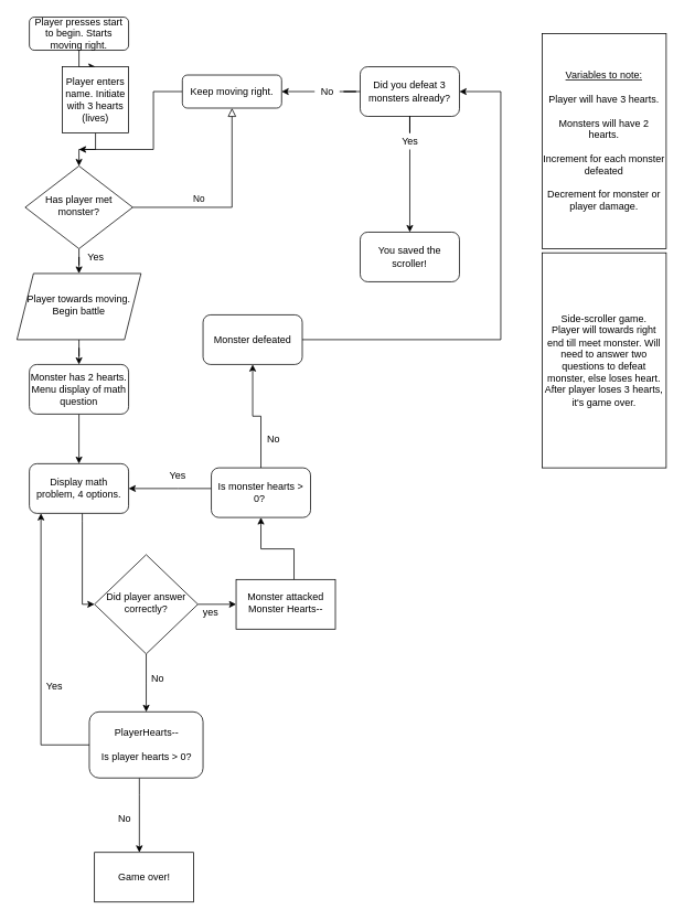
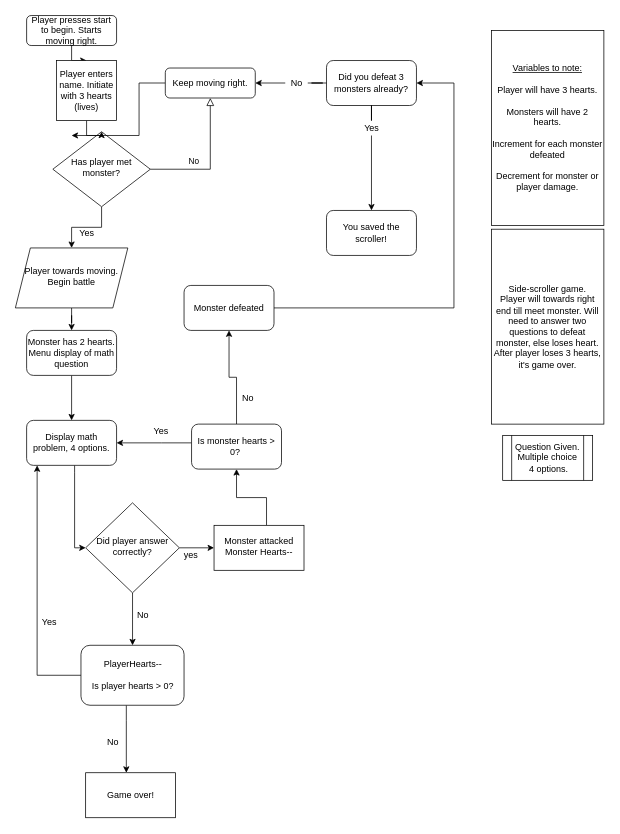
  <mxCell id="0" />
  <mxCell id="1" parent="0" />
  <mxCell id="2" value="" style="edgeStyle=orthogonalEdgeStyle;rounded=0;orthogonalLoop=1;jettySize=auto;html=1;" edge="1" parent="1" source="3" target="16"><mxGeometry relative="1" as="geometry" /></mxCell>
  <mxCell id="3" value="Player presses start to begin. Starts moving right." style="rounded=1;whiteSpace=wrap;html=1;fontSize=12;glass=0;strokeWidth=1;shadow=0;" parent="1" vertex="1"><mxGeometry x="35" y="20" width="120" height="40" as="geometry" /></mxCell>
  <mxCell id="4" value="No" style="edgeStyle=orthogonalEdgeStyle;rounded=0;html=1;jettySize=auto;orthogonalLoop=1;fontSize=11;endArrow=block;endFill=0;endSize=8;strokeWidth=1;shadow=0;labelBackgroundColor=none;" parent="1" source="6" target="8" edge="1"><mxGeometry x="-0.333" y="10" relative="1" as="geometry"><mxPoint as="offset" /></mxGeometry></mxCell>
  <mxCell id="5" value="" style="edgeStyle=orthogonalEdgeStyle;rounded=0;orthogonalLoop=1;jettySize=auto;html=1;" edge="1" parent="1" source="6" target="41"><mxGeometry relative="1" as="geometry" /></mxCell>
- <mxCell id="6" value="Has player met monster?" style="rhombus;whiteSpace=wrap;html=1;shadow=0;fontFamily=Helvetica;fontSize=12;align=center;strokeWidth=1;spacing=6;spacingTop=-4;" parent="1" vertex="1"><mxGeometry x="30" y="200" width="130" height="100" as="geometry" /></mxCell>
+ <mxCell id="6" value="Has player met monster?" style="rhombus;whiteSpace=wrap;html=1;shadow=0;fontFamily=Helvetica;fontSize=12;align=center;strokeWidth=1;spacing=6;spacingTop=-4;" parent="1" vertex="1"><mxGeometry x="70" y="175" width="130" height="100" as="geometry" /></mxCell>
  <mxCell id="7" value="" style="edgeStyle=orthogonalEdgeStyle;rounded=0;orthogonalLoop=1;jettySize=auto;html=1;" edge="1" parent="1" source="8"><mxGeometry relative="1" as="geometry"><mxPoint x="95" y="180" as="targetPoint" /><Array as="points"><mxPoint x="185" y="110" /></Array></mxGeometry></mxCell>
  <mxCell id="8" value="Keep moving right." style="rounded=1;whiteSpace=wrap;html=1;fontSize=12;glass=0;strokeWidth=1;shadow=0;" parent="1" vertex="1"><mxGeometry x="220" y="90" width="120" height="40" as="geometry" /></mxCell>
  <mxCell id="9" value="" style="edgeStyle=orthogonalEdgeStyle;rounded=0;orthogonalLoop=1;jettySize=auto;html=1;" edge="1" parent="1" source="11" target="19"><mxGeometry relative="1" as="geometry" /></mxCell>
  <mxCell id="10" value="" style="edgeStyle=orthogonalEdgeStyle;rounded=0;orthogonalLoop=1;jettySize=auto;html=1;" edge="1" parent="1" source="11" target="44"><mxGeometry relative="1" as="geometry" /></mxCell>
  <mxCell id="11" value="Did player answer correctly?" style="rhombus;whiteSpace=wrap;html=1;shadow=0;fontFamily=Helvetica;fontSize=12;align=center;strokeWidth=1;spacing=6;spacingTop=-4;" parent="1" vertex="1"><mxGeometry x="113.75" y="670" width="125" height="120" as="geometry" /></mxCell>
  <mxCell id="12" value="" style="edgeStyle=orthogonalEdgeStyle;rounded=0;orthogonalLoop=1;jettySize=auto;html=1;" edge="1" parent="1" source="13" target="25"><mxGeometry relative="1" as="geometry" /></mxCell>
  <mxCell id="13" value="Monster has 2 hearts.&lt;br&gt;Menu display of math question" style="rounded=1;whiteSpace=wrap;html=1;" vertex="1" parent="1"><mxGeometry x="35" y="440" width="120" height="60" as="geometry" /></mxCell>
+ <mxCell id="14" value="Question Given.&lt;br&gt;Multiple choice&lt;br&gt;&amp;nbsp;4 options." style="shape=process;whiteSpace=wrap;html=1;backgroundOutline=1;" vertex="1" parent="1"><mxGeometry x="670" y="580" width="120" height="60" as="geometry" /></mxCell>
  <mxCell id="15" value="" style="edgeStyle=orthogonalEdgeStyle;rounded=0;orthogonalLoop=1;jettySize=auto;html=1;" edge="1" parent="1" source="16" target="6"><mxGeometry relative="1" as="geometry" /></mxCell>
  <mxCell id="16" value="Player enters name. Initiate with 3 hearts (lives)" style="whiteSpace=wrap;html=1;aspect=fixed;" vertex="1" parent="1"><mxGeometry x="75" y="80" width="80" height="80" as="geometry" /></mxCell>
  <mxCell id="17" value="" style="edgeStyle=orthogonalEdgeStyle;rounded=0;orthogonalLoop=1;jettySize=auto;html=1;" edge="1" parent="1" source="19" target="20"><mxGeometry relative="1" as="geometry"><Array as="points"><mxPoint x="168" y="960" /><mxPoint x="168" y="960" /></Array></mxGeometry></mxCell>
  <mxCell id="18" style="edgeStyle=orthogonalEdgeStyle;rounded=0;orthogonalLoop=1;jettySize=auto;html=1;entryX=0.117;entryY=1;entryDx=0;entryDy=0;entryPerimeter=0;" edge="1" parent="1" source="19" target="25"><mxGeometry relative="1" as="geometry"><Array as="points"><mxPoint x="49" y="900" /></Array></mxGeometry></mxCell>
  <mxCell id="19" value="PlayerHearts--&lt;br&gt;&lt;br&gt;Is player hearts &amp;gt; 0?" style="rounded=1;whiteSpace=wrap;html=1;" vertex="1" parent="1"><mxGeometry x="107.5" y="860" width="137.5" height="80" as="geometry" /></mxCell>
  <mxCell id="20" value="Game over!" style="rounded=0;whiteSpace=wrap;html=1;" vertex="1" parent="1"><mxGeometry x="113.75" y="1030" width="120" height="60" as="geometry" /></mxCell>
  <mxCell id="21" value="" style="edgeStyle=orthogonalEdgeStyle;rounded=0;orthogonalLoop=1;jettySize=auto;html=1;" edge="1" parent="1" source="23" target="26"><mxGeometry relative="1" as="geometry"><mxPoint x="315" y="480" as="targetPoint" /><Array as="points" /></mxGeometry></mxCell>
  <mxCell id="22" value="" style="edgeStyle=orthogonalEdgeStyle;rounded=0;orthogonalLoop=1;jettySize=auto;html=1;" edge="1" parent="1" source="23" target="25"><mxGeometry relative="1" as="geometry"><Array as="points"><mxPoint x="215" y="590" /><mxPoint x="215" y="590" /></Array></mxGeometry></mxCell>
  <mxCell id="23" value="Is monster hearts &amp;gt; 0?&amp;nbsp;" style="whiteSpace=wrap;html=1;rounded=1;shadow=0;strokeWidth=1;glass=0;" vertex="1" parent="1"><mxGeometry x="255" y="565" width="120" height="60" as="geometry" /></mxCell>
  <mxCell id="24" value="" style="edgeStyle=orthogonalEdgeStyle;rounded=0;orthogonalLoop=1;jettySize=auto;html=1;" edge="1" parent="1" source="25" target="11"><mxGeometry relative="1" as="geometry"><Array as="points"><mxPoint x="99" y="630" /><mxPoint x="99" y="630" /></Array></mxGeometry></mxCell>
  <mxCell id="25" value="Display math problem, 4 options." style="rounded=1;whiteSpace=wrap;html=1;" vertex="1" parent="1"><mxGeometry x="35" y="560" width="120" height="60" as="geometry" /></mxCell>
  <mxCell id="26" value="Monster defeated" style="whiteSpace=wrap;html=1;rounded=1;shadow=0;strokeWidth=1;glass=0;" vertex="1" parent="1"><mxGeometry x="245" y="380" width="120" height="60" as="geometry" /></mxCell>
  <mxCell id="27" value="" style="edgeStyle=elbowEdgeStyle;elbow=vertical;endArrow=classic;html=1;rounded=0;entryX=1;entryY=0.5;entryDx=0;entryDy=0;" edge="1" parent="1" source="26" target="33"><mxGeometry width="50" height="50" relative="1" as="geometry"><mxPoint x="405" y="670" as="sourcePoint" /><mxPoint x="495" y="171" as="targetPoint" /><Array as="points"><mxPoint x="605" y="150" /><mxPoint x="645" y="190" /><mxPoint x="645" y="180" /><mxPoint x="495" y="230" /><mxPoint x="415" y="685" /></Array></mxGeometry></mxCell>
  <mxCell id="28" value="No" style="text;html=1;align=center;verticalAlign=middle;resizable=0;points=[];autosize=1;strokeColor=none;fillColor=none;" vertex="1" parent="1"><mxGeometry x="135" y="980" width="30" height="20" as="geometry" /></mxCell>
  <mxCell id="29" value="No" style="text;html=1;align=center;verticalAlign=middle;resizable=0;points=[];autosize=1;strokeColor=none;fillColor=none;" vertex="1" parent="1"><mxGeometry x="175" y="810" width="30" height="20" as="geometry" /></mxCell>
  <mxCell id="30" value="You saved the scroller!" style="rounded=1;whiteSpace=wrap;html=1;" vertex="1" parent="1"><mxGeometry x="435" y="280" width="120" height="60" as="geometry" /></mxCell>
  <mxCell id="31" style="edgeStyle=orthogonalEdgeStyle;rounded=0;orthogonalLoop=1;jettySize=auto;html=1;entryX=1;entryY=0.5;entryDx=0;entryDy=0;startArrow=none;" edge="1" parent="1" source="34" target="8"><mxGeometry relative="1" as="geometry" /></mxCell>
  <mxCell id="32" value="" style="edgeStyle=orthogonalEdgeStyle;rounded=0;orthogonalLoop=1;jettySize=auto;html=1;startArrow=none;" edge="1" parent="1" source="36" target="30"><mxGeometry relative="1" as="geometry" /></mxCell>
  <mxCell id="33" value="Did you defeat 3 monsters already?" style="rounded=1;whiteSpace=wrap;html=1;" vertex="1" parent="1"><mxGeometry x="435" y="80" width="120" height="60" as="geometry" /></mxCell>
  <mxCell id="34" value="No" style="text;html=1;align=center;verticalAlign=middle;resizable=0;points=[];autosize=1;strokeColor=none;fillColor=none;" vertex="1" parent="1"><mxGeometry x="380" y="100" width="30" height="20" as="geometry" /></mxCell>
  <mxCell id="35" value="" style="edgeStyle=orthogonalEdgeStyle;rounded=0;orthogonalLoop=1;jettySize=auto;html=1;entryX=1;entryY=0.5;entryDx=0;entryDy=0;endArrow=none;" edge="1" parent="1" source="33" target="34"><mxGeometry relative="1" as="geometry"><mxPoint x="435" y="110" as="sourcePoint" /><mxPoint x="355" y="110" as="targetPoint" /></mxGeometry></mxCell>
  <mxCell id="36" value="Yes" style="text;html=1;align=center;verticalAlign=middle;resizable=0;points=[];autosize=1;strokeColor=none;fillColor=none;" vertex="1" parent="1"><mxGeometry x="475" y="160" width="40" height="20" as="geometry" /></mxCell>
  <mxCell id="37" value="" style="edgeStyle=orthogonalEdgeStyle;rounded=0;orthogonalLoop=1;jettySize=auto;html=1;endArrow=none;" edge="1" parent="1" source="33" target="36"><mxGeometry relative="1" as="geometry"><mxPoint x="495" y="140" as="sourcePoint" /><mxPoint x="495" y="200" as="targetPoint" /></mxGeometry></mxCell>
  <mxCell id="38" value="&lt;u&gt;Variables to note:&lt;br&gt;&lt;/u&gt;&lt;br&gt;Player will have 3 hearts.&lt;br&gt;&lt;br&gt;Monsters will have 2 hearts.&lt;br&gt;&lt;br&gt;Increment for each monster defeated&lt;br&gt;&lt;br&gt;Decrement for monster or player damage." style="whiteSpace=wrap;html=1;" vertex="1" parent="1"><mxGeometry x="655" y="40" width="150" height="260" as="geometry" /></mxCell>
  <mxCell id="39" value="Side-scroller game.&lt;br&gt;Player will towards right end till meet monster. Will need to answer two questions to defeat monster, else loses heart. After player loses 3 hearts, it's game over." style="whiteSpace=wrap;html=1;" vertex="1" parent="1"><mxGeometry x="655" y="305" width="150" height="260" as="geometry" /></mxCell>
  <mxCell id="40" value="" style="edgeStyle=orthogonalEdgeStyle;rounded=0;orthogonalLoop=1;jettySize=auto;html=1;" edge="1" parent="1" source="41" target="13"><mxGeometry relative="1" as="geometry" /></mxCell>
  <mxCell id="41" value="Player towards moving. Begin battle" style="shape=parallelogram;perimeter=parallelogramPerimeter;whiteSpace=wrap;html=1;fixedSize=1;shadow=0;strokeWidth=1;spacing=6;spacingTop=-4;" vertex="1" parent="1"><mxGeometry x="20" y="330" width="150" height="80" as="geometry" /></mxCell>
  <mxCell id="42" value="Yes" style="text;html=1;align=center;verticalAlign=middle;resizable=0;points=[];autosize=1;strokeColor=none;fillColor=none;" vertex="1" parent="1"><mxGeometry x="95" y="300" width="40" height="20" as="geometry" /></mxCell>
  <mxCell id="43" value="" style="edgeStyle=orthogonalEdgeStyle;rounded=0;orthogonalLoop=1;jettySize=auto;html=1;" edge="1" parent="1" source="44" target="23"><mxGeometry relative="1" as="geometry"><mxPoint x="325" y="640" as="targetPoint" /><Array as="points"><mxPoint x="355" y="663" /><mxPoint x="315" y="663" /></Array></mxGeometry></mxCell>
  <mxCell id="44" value="Monster attacked&lt;br&gt;Monster Hearts--" style="whiteSpace=wrap;html=1;shadow=0;strokeWidth=1;spacing=6;spacingTop=-4;" vertex="1" parent="1"><mxGeometry x="285" y="700" width="120" height="60" as="geometry" /></mxCell>
  <mxCell id="45" value="Yes" style="text;html=1;align=center;verticalAlign=middle;resizable=0;points=[];autosize=1;strokeColor=none;fillColor=none;" vertex="1" parent="1"><mxGeometry x="193.75" y="565" width="40" height="20" as="geometry" /></mxCell>
  <mxCell id="46" value="yes" style="text;html=1;align=center;verticalAlign=middle;resizable=0;points=[];autosize=1;strokeColor=none;fillColor=none;" vertex="1" parent="1"><mxGeometry x="238.75" y="730" width="30" height="20" as="geometry" /></mxCell>
  <mxCell id="47" value="Yes" style="text;html=1;align=center;verticalAlign=middle;resizable=0;points=[];autosize=1;strokeColor=none;fillColor=none;" vertex="1" parent="1"><mxGeometry x="45" y="820" width="40" height="20" as="geometry" /></mxCell>
  <mxCell id="48" value="No" style="text;html=1;align=center;verticalAlign=middle;resizable=0;points=[];autosize=1;strokeColor=none;fillColor=none;" vertex="1" parent="1"><mxGeometry x="315" y="520" width="30" height="20" as="geometry" /></mxCell>
